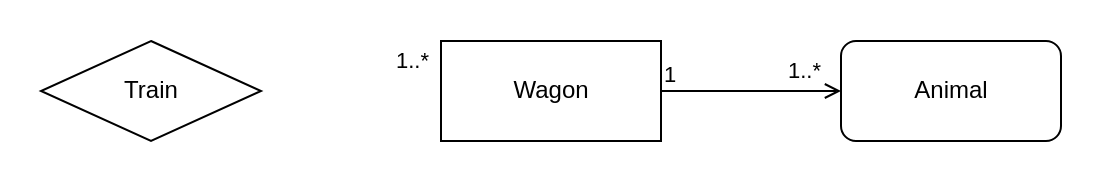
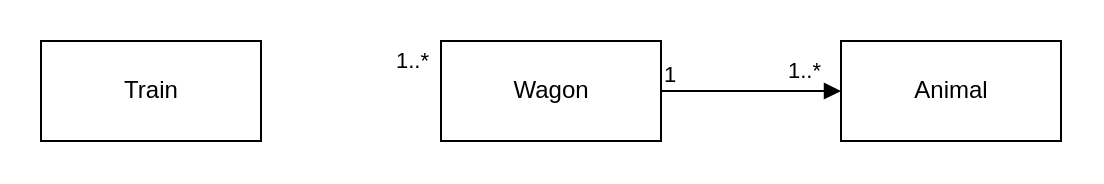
  <mxCell id="0" />
  <mxCell id="1" parent="0" />
- <mxCell id="2" value="Train" style="rhombus;html=1;" parent="1" vertex="1"><mxGeometry x="20" y="20" width="110" height="50" as="geometry" /></mxCell>
+ <mxCell id="2" value="Train" style="html=1;" parent="1" vertex="1"><mxGeometry x="20" y="20" width="110" height="50" as="geometry" /></mxCell>
  <mxCell id="3" value="Wagon" style="html=1;" parent="1" vertex="1"><mxGeometry x="220" y="20" width="110" height="50" as="geometry" /></mxCell>
- <mxCell id="4" value="Animal" style="html=1;rounded=1;" parent="1" vertex="1"><mxGeometry x="420" y="20" width="110" height="50" as="geometry" /></mxCell>
- <mxCell id="5" value="" style="endArrow=open;endFill=1;html=1;edgeStyle=orthogonalEdgeStyle;align=left;verticalAlign=top;rounded=0;exitX=1;exitY=0.5;exitDx=0;exitDy=0;entryX=0;entryY=0.5;entryDx=0;entryDy=0;" parent="1" source="3" target="4" edge="1"><mxGeometry x="-1" relative="1" as="geometry"><mxPoint x="140" y="55" as="sourcePoint" /><mxPoint x="230" y="55" as="targetPoint" /></mxGeometry></mxCell>
+ <mxCell id="4" value="Animal" style="html=1;" parent="1" vertex="1"><mxGeometry x="420" y="20" width="110" height="50" as="geometry" /></mxCell>
+ <mxCell id="5" value="" style="endArrow=block;endFill=1;html=1;edgeStyle=orthogonalEdgeStyle;align=left;verticalAlign=top;rounded=0;exitX=1;exitY=0.5;exitDx=0;exitDy=0;entryX=0;entryY=0.5;entryDx=0;entryDy=0;" parent="1" source="3" target="4" edge="1"><mxGeometry x="-1" relative="1" as="geometry"><mxPoint x="140" y="55" as="sourcePoint" /><mxPoint x="230" y="55" as="targetPoint" /></mxGeometry></mxCell>
  <mxCell id="6" value="1" style="edgeLabel;resizable=0;html=1;align=left;verticalAlign=bottom;" parent="5" connectable="0" vertex="1"><mxGeometry x="-1" relative="1" as="geometry" /></mxCell>
  <mxCell id="7" value="1..*" style="edgeLabel;resizable=0;html=1;align=left;verticalAlign=bottom;" parent="1" connectable="0" vertex="1"><mxGeometry x="340" y="55" as="geometry"><mxPoint x="52" y="-12" as="offset" /></mxGeometry></mxCell>
  <mxCell id="8" value="1..*" style="edgeLabel;resizable=0;html=1;align=left;verticalAlign=bottom;" parent="1" connectable="0" vertex="1"><mxGeometry x="140" y="55" as="geometry"><mxPoint x="56" y="-17" as="offset" /></mxGeometry></mxCell>
